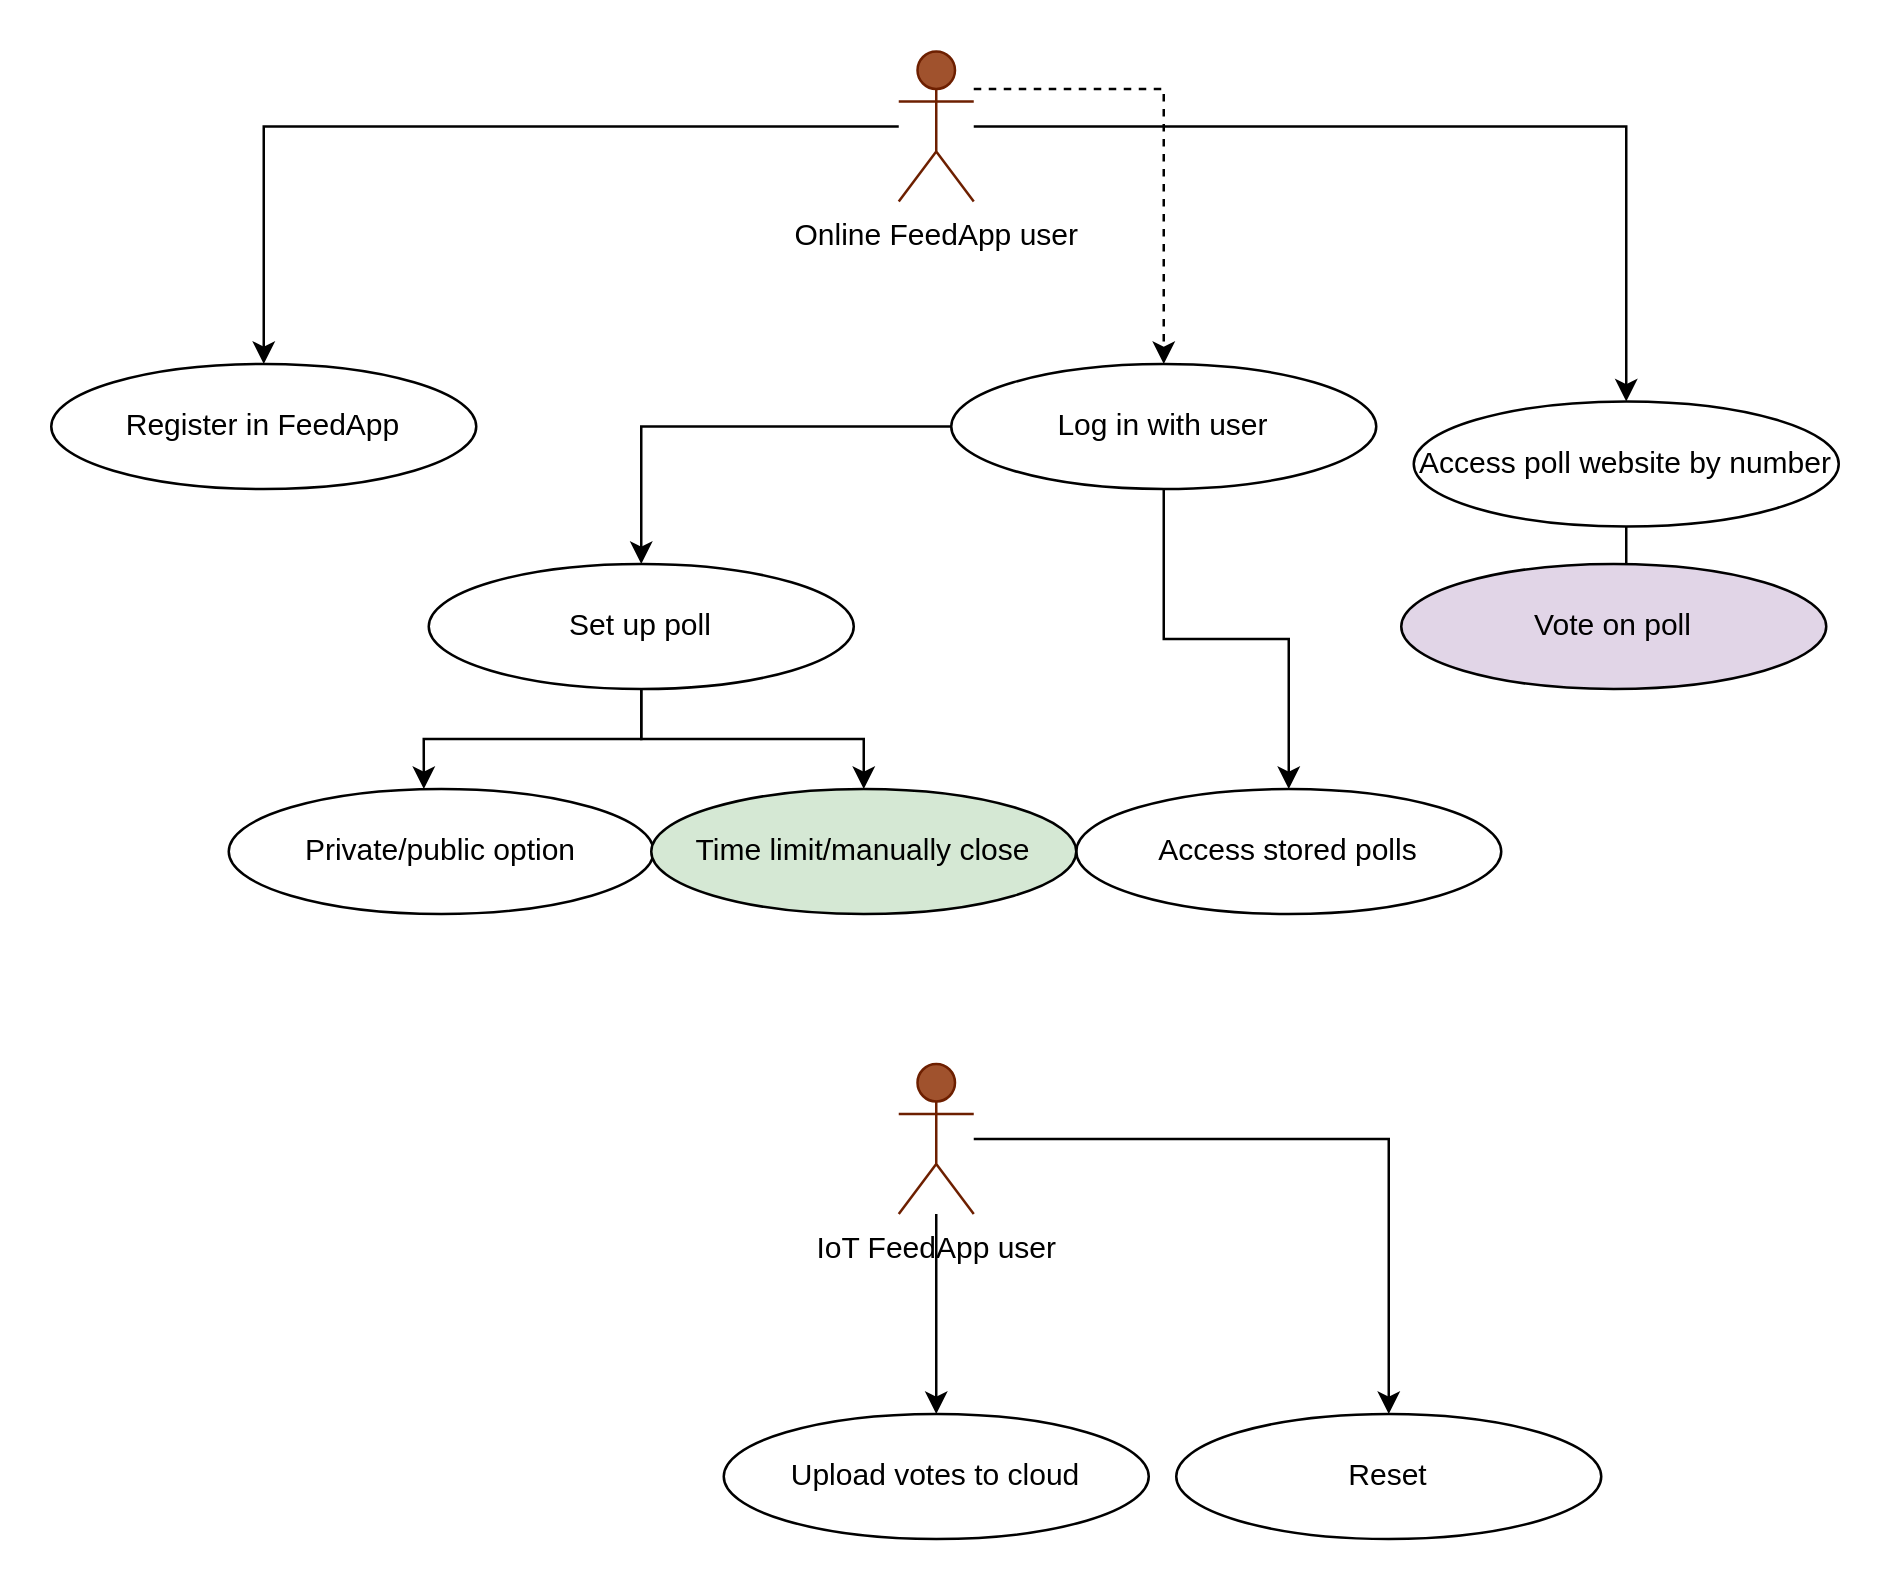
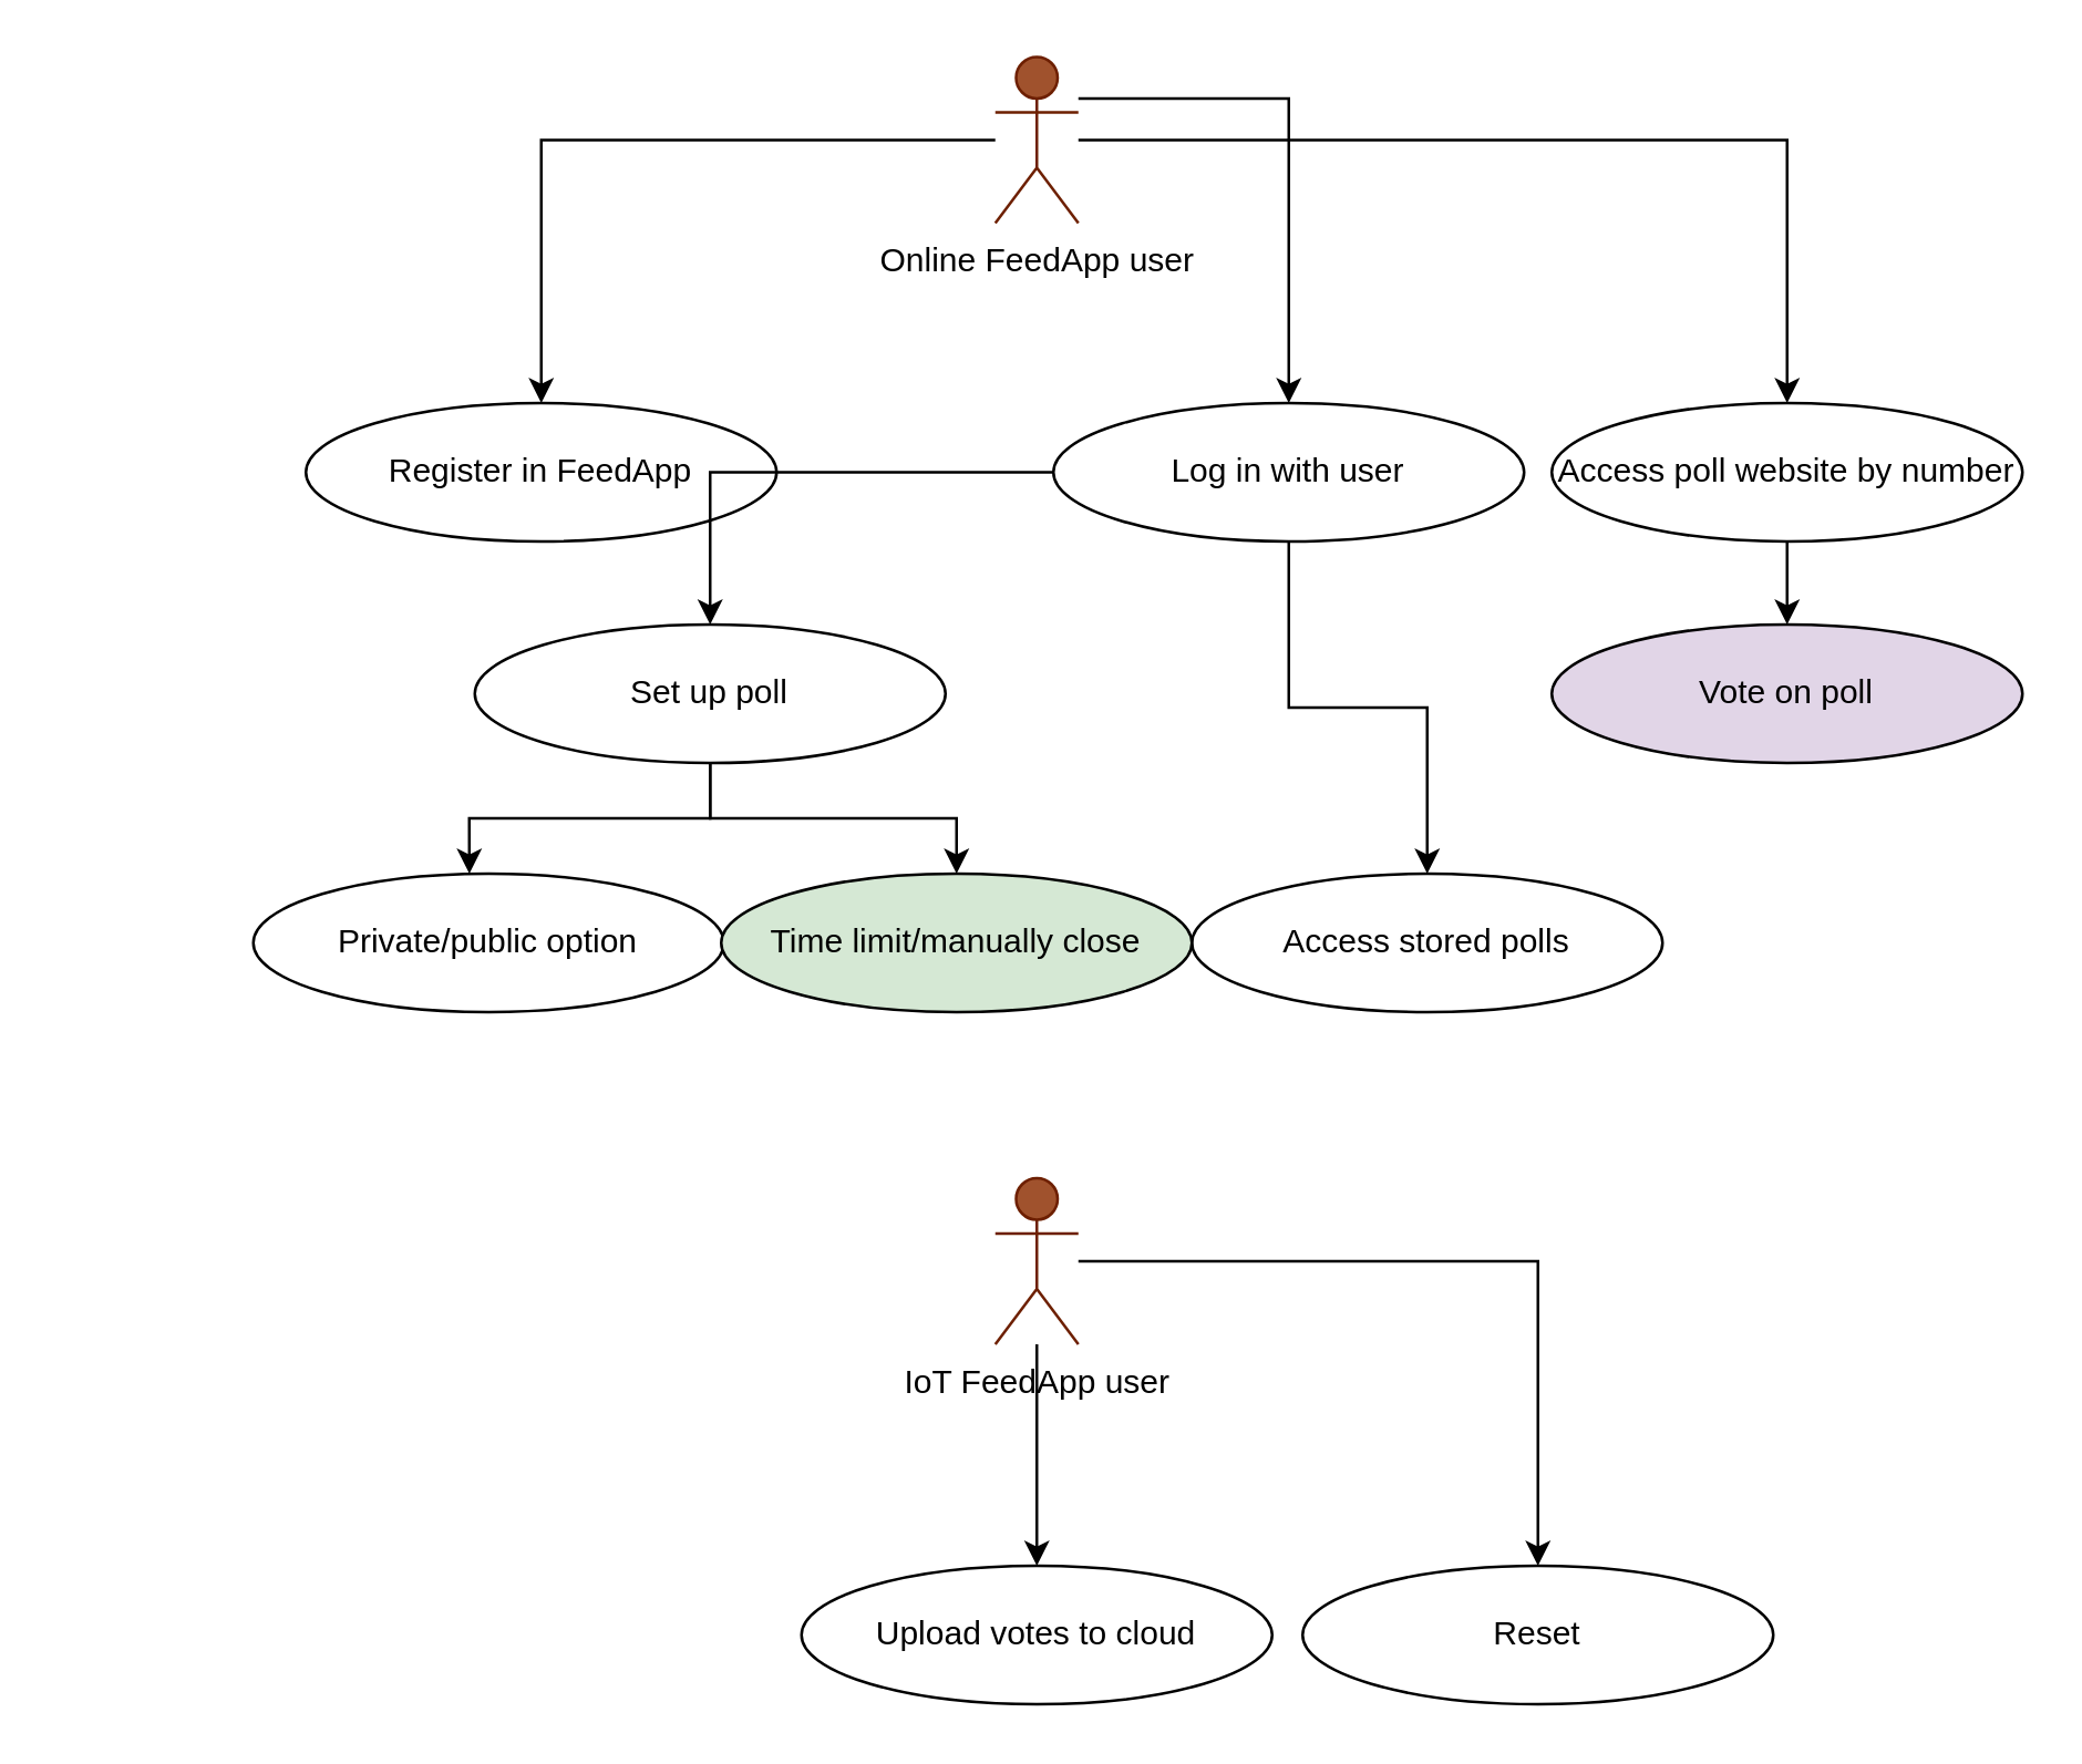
  <mxCell id="0" />
  <mxCell id="1" parent="0" />
- <mxCell id="2" style="edgeStyle=orthogonalEdgeStyle;rounded=0;orthogonalLoop=1;jettySize=auto;html=1;dashed=1;" edge="1" parent="1" source="5" target="18"><mxGeometry relative="1" as="geometry"><Array as="points"><mxPoint x="465" y="35" /></Array></mxGeometry></mxCell>
+ <mxCell id="2" style="edgeStyle=orthogonalEdgeStyle;rounded=0;orthogonalLoop=1;jettySize=auto;html=1;" edge="1" parent="1" source="5" target="18"><mxGeometry relative="1" as="geometry"><Array as="points"><mxPoint x="465" y="35" /></Array></mxGeometry></mxCell>
  <mxCell id="3" style="edgeStyle=orthogonalEdgeStyle;rounded=0;orthogonalLoop=1;jettySize=auto;html=1;entryX=0.5;entryY=0;entryDx=0;entryDy=0;" edge="1" parent="1" source="5" target="12"><mxGeometry relative="1" as="geometry" /></mxCell>
  <mxCell id="4" style="edgeStyle=orthogonalEdgeStyle;rounded=0;orthogonalLoop=1;jettySize=auto;html=1;" edge="1" parent="1" source="5" target="6"><mxGeometry relative="1" as="geometry" /></mxCell>
  <mxCell id="5" value="&lt;font color=&quot;#000000&quot;&gt;Online FeedApp user&lt;/font&gt;" style="shape=umlActor;verticalLabelPosition=bottom;verticalAlign=top;html=1;outlineConnect=0;fillColor=#a0522d;strokeColor=#6D1F00;fontColor=#ffffff;" vertex="1" parent="1"><mxGeometry x="359" y="20" width="30" height="60" as="geometry" /></mxCell>
- <mxCell id="6" value="Register in FeedApp" style="ellipse;whiteSpace=wrap;html=1;" vertex="1" parent="1"><mxGeometry x="20" y="145" width="170" height="50" as="geometry" /></mxCell>
+ <mxCell id="6" value="Register in FeedApp" style="ellipse;whiteSpace=wrap;html=1;" vertex="1" parent="1"><mxGeometry x="110" y="145" width="170" height="50" as="geometry" /></mxCell>
  <mxCell id="7" style="edgeStyle=orthogonalEdgeStyle;rounded=0;orthogonalLoop=1;jettySize=auto;html=1;exitX=0.5;exitY=1;exitDx=0;exitDy=0;entryX=0.459;entryY=0;entryDx=0;entryDy=0;entryPerimeter=0;" edge="1" parent="1" source="9" target="14"><mxGeometry relative="1" as="geometry" /></mxCell>
  <mxCell id="8" style="edgeStyle=orthogonalEdgeStyle;rounded=0;orthogonalLoop=1;jettySize=auto;html=1;entryX=0.5;entryY=0;entryDx=0;entryDy=0;" edge="1" parent="1" source="9" target="15"><mxGeometry relative="1" as="geometry" /></mxCell>
  <mxCell id="9" value="Set up poll&lt;span style=&quot;color: rgba(0 , 0 , 0 , 0) ; font-family: monospace ; font-size: 0px&quot;&gt;%3CmxGraphModel%3E%3Croot%3E%3CmxCell%20id%3D%220%22%2F%3E%3CmxCell%20id%3D%221%22%20parent%3D%220%22%2F%3E%3CmxCell%20id%3D%222%22%20value%3D%22Register%20in%20FeedApp%22%20style%3D%22ellipse%3BwhiteSpace%3Dwrap%3Bhtml%3D1%3B%22%20vertex%3D%221%22%20parent%3D%221%22%3E%3CmxGeometry%20x%3D%2260%22%20y%3D%22240%22%20width%3D%22170%22%20height%3D%2250%22%20as%3D%22geometry%22%2F%3E%3C%2FmxCell%3E%3C%2Froot%3E%3C%2FmxGraphModel%3E&lt;/span&gt;" style="ellipse;whiteSpace=wrap;html=1;" vertex="1" parent="1"><mxGeometry x="171" y="225" width="170" height="50" as="geometry" /></mxCell>
  <mxCell id="10" value="Access stored polls" style="ellipse;whiteSpace=wrap;html=1;" vertex="1" parent="1"><mxGeometry x="430" y="315" width="170" height="50" as="geometry" /></mxCell>
  <mxCell id="11" value="" style="edgeStyle=orthogonalEdgeStyle;rounded=0;orthogonalLoop=1;jettySize=auto;html=1;" edge="1" parent="1" source="12" target="13"><mxGeometry relative="1" as="geometry" /></mxCell>
- <mxCell id="12" value="Access poll website by number" style="ellipse;whiteSpace=wrap;html=1;" vertex="1" parent="1"><mxGeometry x="565" y="160" width="170" height="50" as="geometry" /></mxCell>
+ <mxCell id="12" value="Access poll website by number" style="ellipse;whiteSpace=wrap;html=1;" vertex="1" parent="1"><mxGeometry x="560" y="145" width="170" height="50" as="geometry" /></mxCell>
  <mxCell id="13" value="Vote on poll" style="ellipse;whiteSpace=wrap;html=1;fillColor=#e1d5e7;" vertex="1" parent="1"><mxGeometry x="560" y="225" width="170" height="50" as="geometry" /></mxCell>
  <mxCell id="14" value="Private/public option" style="ellipse;whiteSpace=wrap;html=1;" vertex="1" parent="1"><mxGeometry x="91" y="315" width="170" height="50" as="geometry" /></mxCell>
  <mxCell id="15" value="Time limit/manually close" style="ellipse;whiteSpace=wrap;html=1;fillColor=#d5e8d4;" vertex="1" parent="1"><mxGeometry x="260" y="315" width="170" height="50" as="geometry" /></mxCell>
  <mxCell id="16" style="edgeStyle=orthogonalEdgeStyle;rounded=0;orthogonalLoop=1;jettySize=auto;html=1;" edge="1" parent="1" source="18" target="10"><mxGeometry relative="1" as="geometry" /></mxCell>
  <mxCell id="17" style="edgeStyle=orthogonalEdgeStyle;rounded=0;orthogonalLoop=1;jettySize=auto;html=1;entryX=0.5;entryY=0;entryDx=0;entryDy=0;" edge="1" parent="1" source="18" target="9"><mxGeometry relative="1" as="geometry" /></mxCell>
  <mxCell id="18" value="Log in with user" style="ellipse;whiteSpace=wrap;html=1;" vertex="1" parent="1"><mxGeometry x="380" y="145" width="170" height="50" as="geometry" /></mxCell>
  <mxCell id="19" value="Reset" style="ellipse;whiteSpace=wrap;html=1;" vertex="1" parent="1"><mxGeometry x="470" y="565" width="170" height="50" as="geometry" /></mxCell>
  <mxCell id="20" style="edgeStyle=orthogonalEdgeStyle;rounded=0;orthogonalLoop=1;jettySize=auto;html=1;" edge="1" parent="1" source="22" target="19"><mxGeometry relative="1" as="geometry" /></mxCell>
  <mxCell id="21" style="edgeStyle=orthogonalEdgeStyle;rounded=0;orthogonalLoop=1;jettySize=auto;html=1;entryX=0.5;entryY=0;entryDx=0;entryDy=0;" edge="1" parent="1" source="22" target="23"><mxGeometry relative="1" as="geometry" /></mxCell>
  <mxCell id="22" value="&lt;font color=&quot;#000000&quot;&gt;IoT FeedApp user&lt;br&gt;&lt;br&gt;&lt;/font&gt;" style="shape=umlActor;verticalLabelPosition=bottom;verticalAlign=top;html=1;outlineConnect=0;fillColor=#a0522d;strokeColor=#6D1F00;fontColor=#ffffff;" vertex="1" parent="1"><mxGeometry x="359" y="425" width="30" height="60" as="geometry" /></mxCell>
  <mxCell id="23" value="Upload votes to cloud" style="ellipse;whiteSpace=wrap;html=1;" vertex="1" parent="1"><mxGeometry x="289" y="565" width="170" height="50" as="geometry" /></mxCell>
